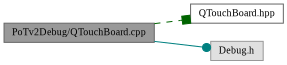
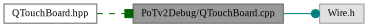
  digraph {
    fontname="Liberation Serif"
    rankdir=LR
    node [fontname="Liberation Serif" fontsize=10 shape=box style=filled]
    edge [fontname="Liberation Serif" fontsize=10 labelfontname=Helvetica labelfontsize=10]
    n1 [color=gray40 fillcolor=grey60 fontcolor=black height=0.2 label="PoTv2Debug/QTouchBoard.cpp" width=0.4]
    n2 [color=grey40 fillcolor=white height=0.2 label="QTouchBoard.hpp" width=0.4]
-   n3 [color=grey60 fillcolor="#E0E0E0" height=0.2 label="Debug.h" width=0.4]
-   n1 -> n2 [arrowhead=box color=darkgreen style=dashed]
+   n3 [color=grey60 fillcolor="#E0E0E0" height=0.2 label="Wire.h" width=0.4]
+   n2 -> n1 [arrowhead=box color=darkgreen style=dashed]
    n1 -> n3 [arrowhead=dot color=teal style=solid]
  }
